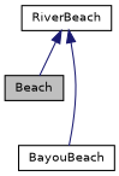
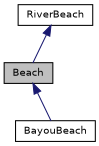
  digraph {
    node [color=black fillcolor=white fontname=Helvetica fontsize=10 shape=record style=filled]
    edge [color=midnightblue dir=back fontname=Helvetica fontsize=10 labelfontname=Helvetica labelfontsize=10 style=solid]
    n1 [fillcolor=grey75 fontcolor=black height=0.2 label=Beach width=0.4]
    n2 [height=0.2 label=BayouBeach width=0.4]
    n3 [height=0.2 label=RiverBeach width=0.4]
-   n3 -> n2
+   n1 -> n2
    n3 -> n1
  }
